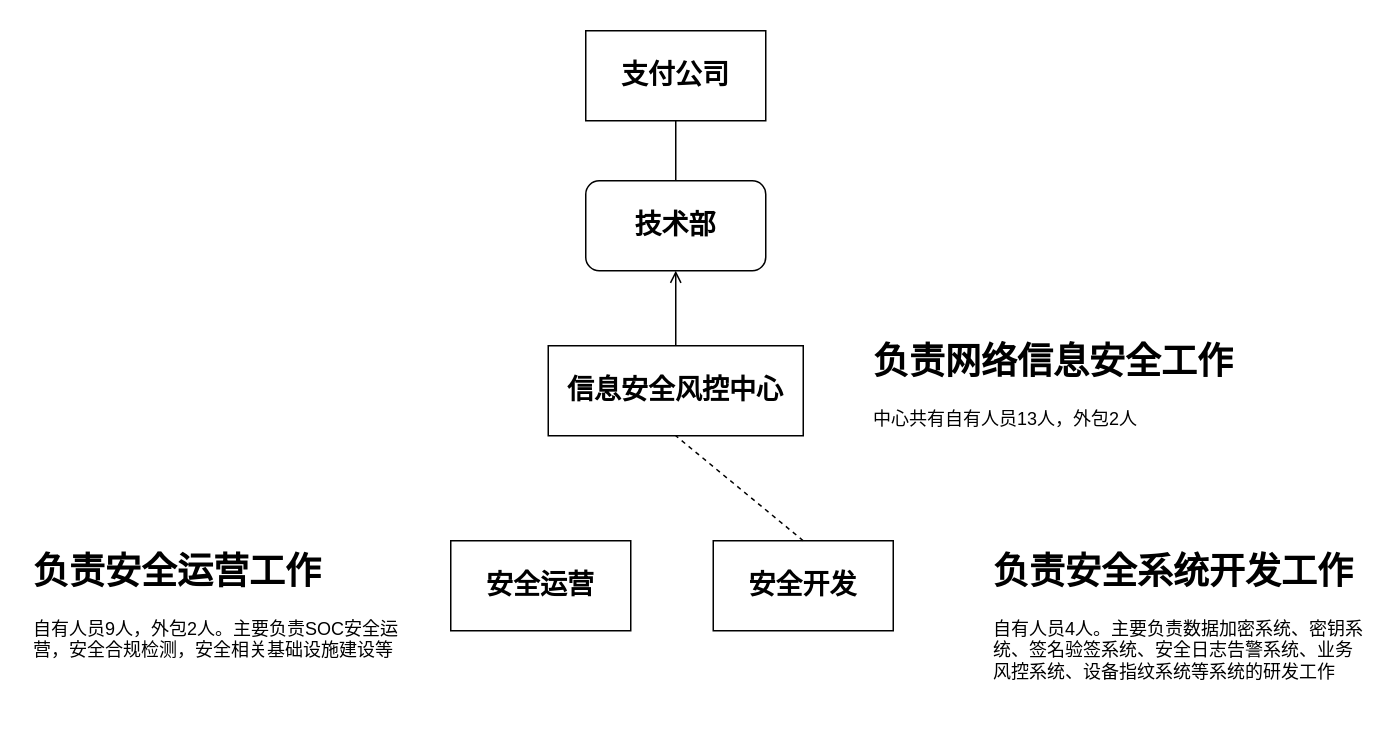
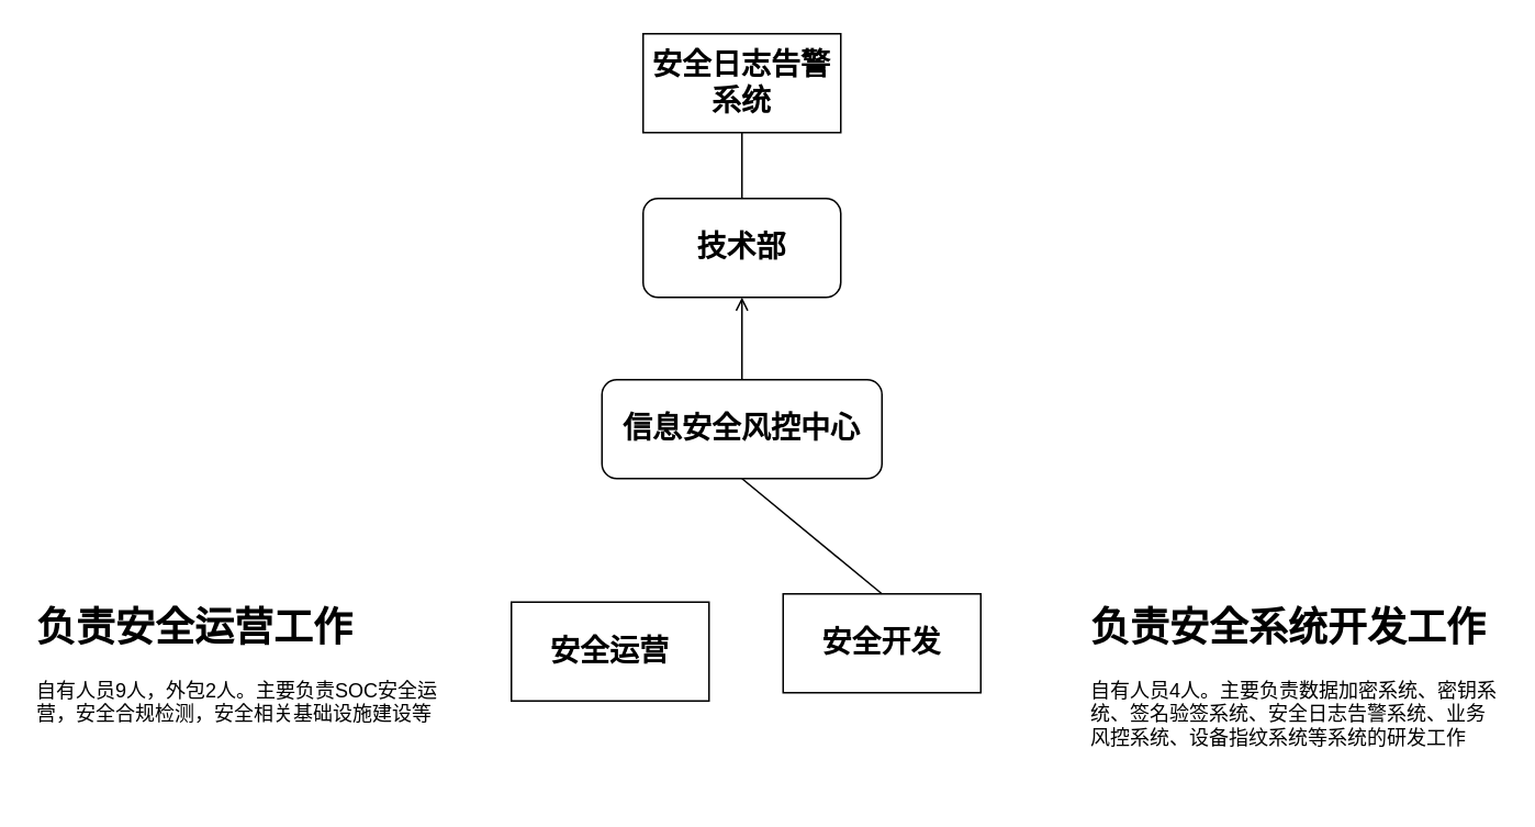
  <mxCell id="0" />
  <mxCell id="1" parent="0" />
- <mxCell id="2" value="支付公司" style="rounded=0;whiteSpace=wrap;html=1;fontSize=18;fontStyle=1" vertex="1" parent="1"><mxGeometry x="390" y="20" width="120" height="60" as="geometry" /></mxCell>
+ <mxCell id="2" value="安全日志告警系统" style="rounded=0;whiteSpace=wrap;html=1;fontSize=18;fontStyle=1" vertex="1" parent="1"><mxGeometry x="390" y="20" width="120" height="60" as="geometry" /></mxCell>
  <mxCell id="3" value="技术部" style="whiteSpace=wrap;html=1;fontSize=18;fontStyle=1;rounded=1;" vertex="1" parent="1"><mxGeometry x="390" y="120" width="120" height="60" as="geometry" /></mxCell>
- <mxCell id="4" value="安全运营" style="rounded=0;whiteSpace=wrap;html=1;fontSize=18;fontStyle=1" vertex="1" parent="1"><mxGeometry x="300" y="360" width="120" height="60" as="geometry" /></mxCell>
+ <mxCell id="4" value="安全运营" style="rounded=0;whiteSpace=wrap;html=1;fontSize=18;fontStyle=1" vertex="1" parent="1"><mxGeometry x="310" y="365" width="120" height="60" as="geometry" /></mxCell>
  <mxCell id="5" value="安全开发" style="rounded=0;whiteSpace=wrap;html=1;fontSize=18;fontStyle=1" vertex="1" parent="1"><mxGeometry x="475" y="360" width="120" height="60" as="geometry" /></mxCell>
  <mxCell id="6" value="" style="endArrow=none;html=1;rounded=0;entryX=0.5;entryY=1;entryDx=0;entryDy=0;exitX=0.5;exitY=0;exitDx=0;exitDy=0;" edge="1" parent="1" source="3" target="2"><mxGeometry width="50" height="50" relative="1" as="geometry"><mxPoint x="450" y="290" as="sourcePoint" /><mxPoint x="500" y="240" as="targetPoint" /></mxGeometry></mxCell>
- <mxCell id="7" value="信息安全风控中心" style="rounded=0;whiteSpace=wrap;html=1;fontSize=18;fontStyle=1" vertex="1" parent="1"><mxGeometry x="365" y="230" width="170" height="60" as="geometry" /></mxCell>
+ <mxCell id="7" value="信息安全风控中心" style="whiteSpace=wrap;html=1;fontSize=18;fontStyle=1;rounded=1;" vertex="1" parent="1"><mxGeometry x="365" y="230" width="170" height="60" as="geometry" /></mxCell>
  <mxCell id="8" value="" style="endArrow=open;html=1;rounded=0;entryX=0.5;entryY=1;entryDx=0;entryDy=0;exitX=0.5;exitY=0;exitDx=0;exitDy=0;" edge="1" parent="1" source="7" target="3"><mxGeometry width="50" height="50" relative="1" as="geometry"><mxPoint x="460" y="130" as="sourcePoint" /><mxPoint x="460" y="80" as="targetPoint" /></mxGeometry></mxCell>
- <mxCell id="9" value="" style="endArrow=none;html=1;rounded=0;entryX=0.5;entryY=1;entryDx=0;entryDy=0;exitX=0.5;exitY=0;exitDx=0;exitDy=0;dashed=1;" edge="1" parent="1" source="5" target="7"><mxGeometry width="50" height="50" relative="1" as="geometry"><mxPoint x="370" y="370" as="sourcePoint" /><mxPoint x="460" y="300" as="targetPoint" /></mxGeometry></mxCell>
- <mxCell id="10" value="&lt;h1 style=&quot;margin-top: 0px;&quot;&gt;负责网络信息安全工作&lt;/h1&gt;&lt;p&gt;中心共有自有人员13人，外包2人&lt;/p&gt;" style="text;html=1;whiteSpace=wrap;overflow=hidden;rounded=0;" vertex="1" parent="1"><mxGeometry x="580" y="220" width="250" height="120" as="geometry" /></mxCell>
+ <mxCell id="9" value="" style="endArrow=none;html=1;rounded=0;entryX=0.5;entryY=1;entryDx=0;entryDy=0;exitX=0.5;exitY=0;exitDx=0;exitDy=0;" edge="1" parent="1" source="5" target="7"><mxGeometry width="50" height="50" relative="1" as="geometry"><mxPoint x="370" y="370" as="sourcePoint" /><mxPoint x="460" y="300" as="targetPoint" /></mxGeometry></mxCell>
  <mxCell id="11" value="&lt;h1 style=&quot;margin-top: 0px;&quot;&gt;负责安全运营工作&lt;/h1&gt;&lt;p&gt;自有人员9人，外包2人。主要负责SOC安全运营，安全合规检测，安全相关基础设施建设等&lt;/p&gt;" style="text;html=1;whiteSpace=wrap;overflow=hidden;rounded=0;" vertex="1" parent="1"><mxGeometry x="20" y="360" width="250" height="120" as="geometry" /></mxCell>
  <mxCell id="12" value="&lt;h1 style=&quot;margin-top: 0px;&quot;&gt;负责安全系统开发工作&lt;/h1&gt;&lt;p&gt;自有人员4人。主要负责数据加密系统、密钥系统、签名验签系统、安全日志告警系统、业务风控系统、设备指纹系统等系统的研发工作&lt;/p&gt;" style="text;html=1;whiteSpace=wrap;overflow=hidden;rounded=0;" vertex="1" parent="1"><mxGeometry x="660" y="360" width="250" height="120" as="geometry" /></mxCell>
